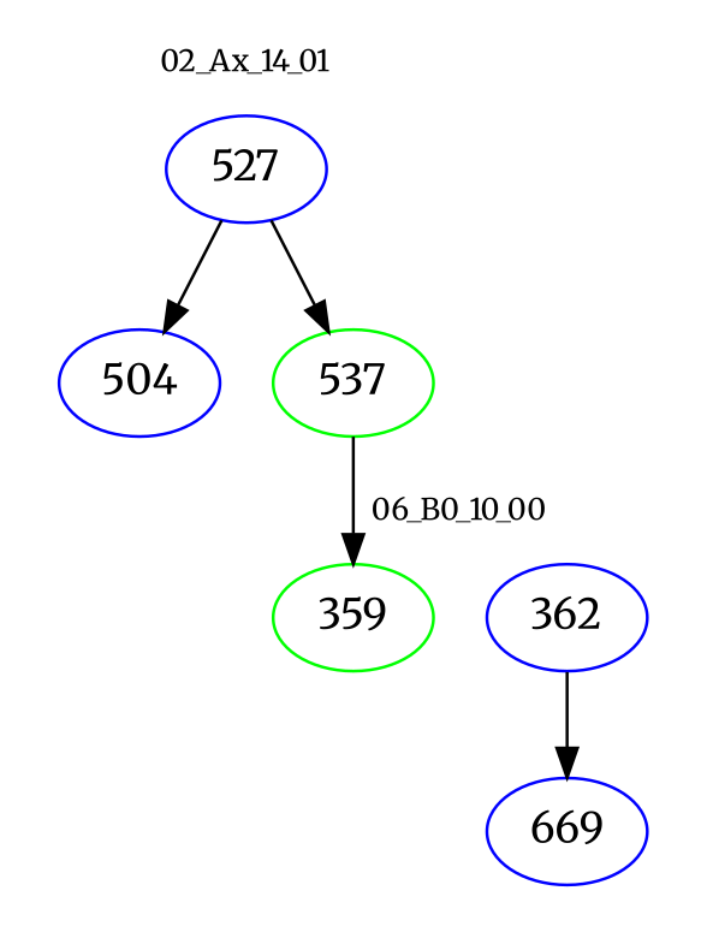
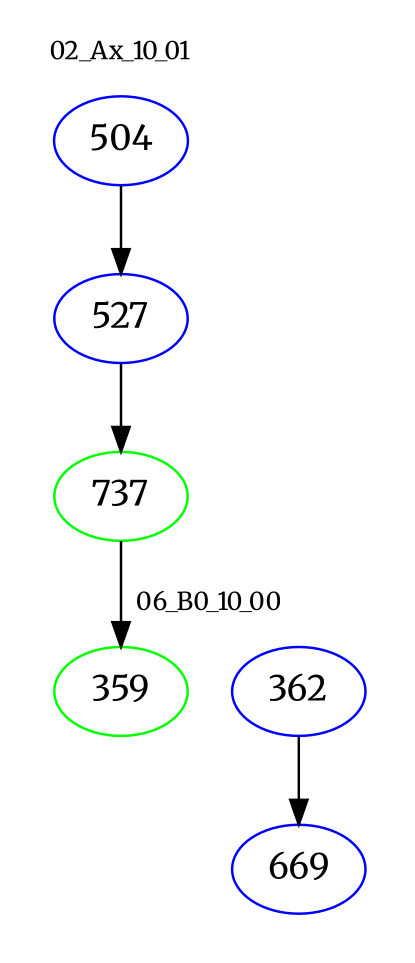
  digraph {
    fontname=Merriweather
    node [color=blue fontname=Merriweather]
    edge [color=black fontname=Merriweather]
    n1 [label=527]
    n2 [label=504]
-   n3 [color=green label=537]
+   n3 [color=green label=737]
    n4 [label=362]
    n5 [color=green label=359]
    n6 [label=669]
    subgraph cluster_1 {
      color=white
      fontsize=10
-     label="02_Ax_14_01"
+     label="02_Ax_10_01"
      n1
      n2
      n3
    }
    subgraph cluster_2 {
      color=white
      fontsize=10
      label="06_B0_10_00"
      n4
      n5
      n6
    }
-   n1 -> n2
+   n2 -> n1
    n1 -> n3
    n3 -> n5
    n4 -> n6
  }
